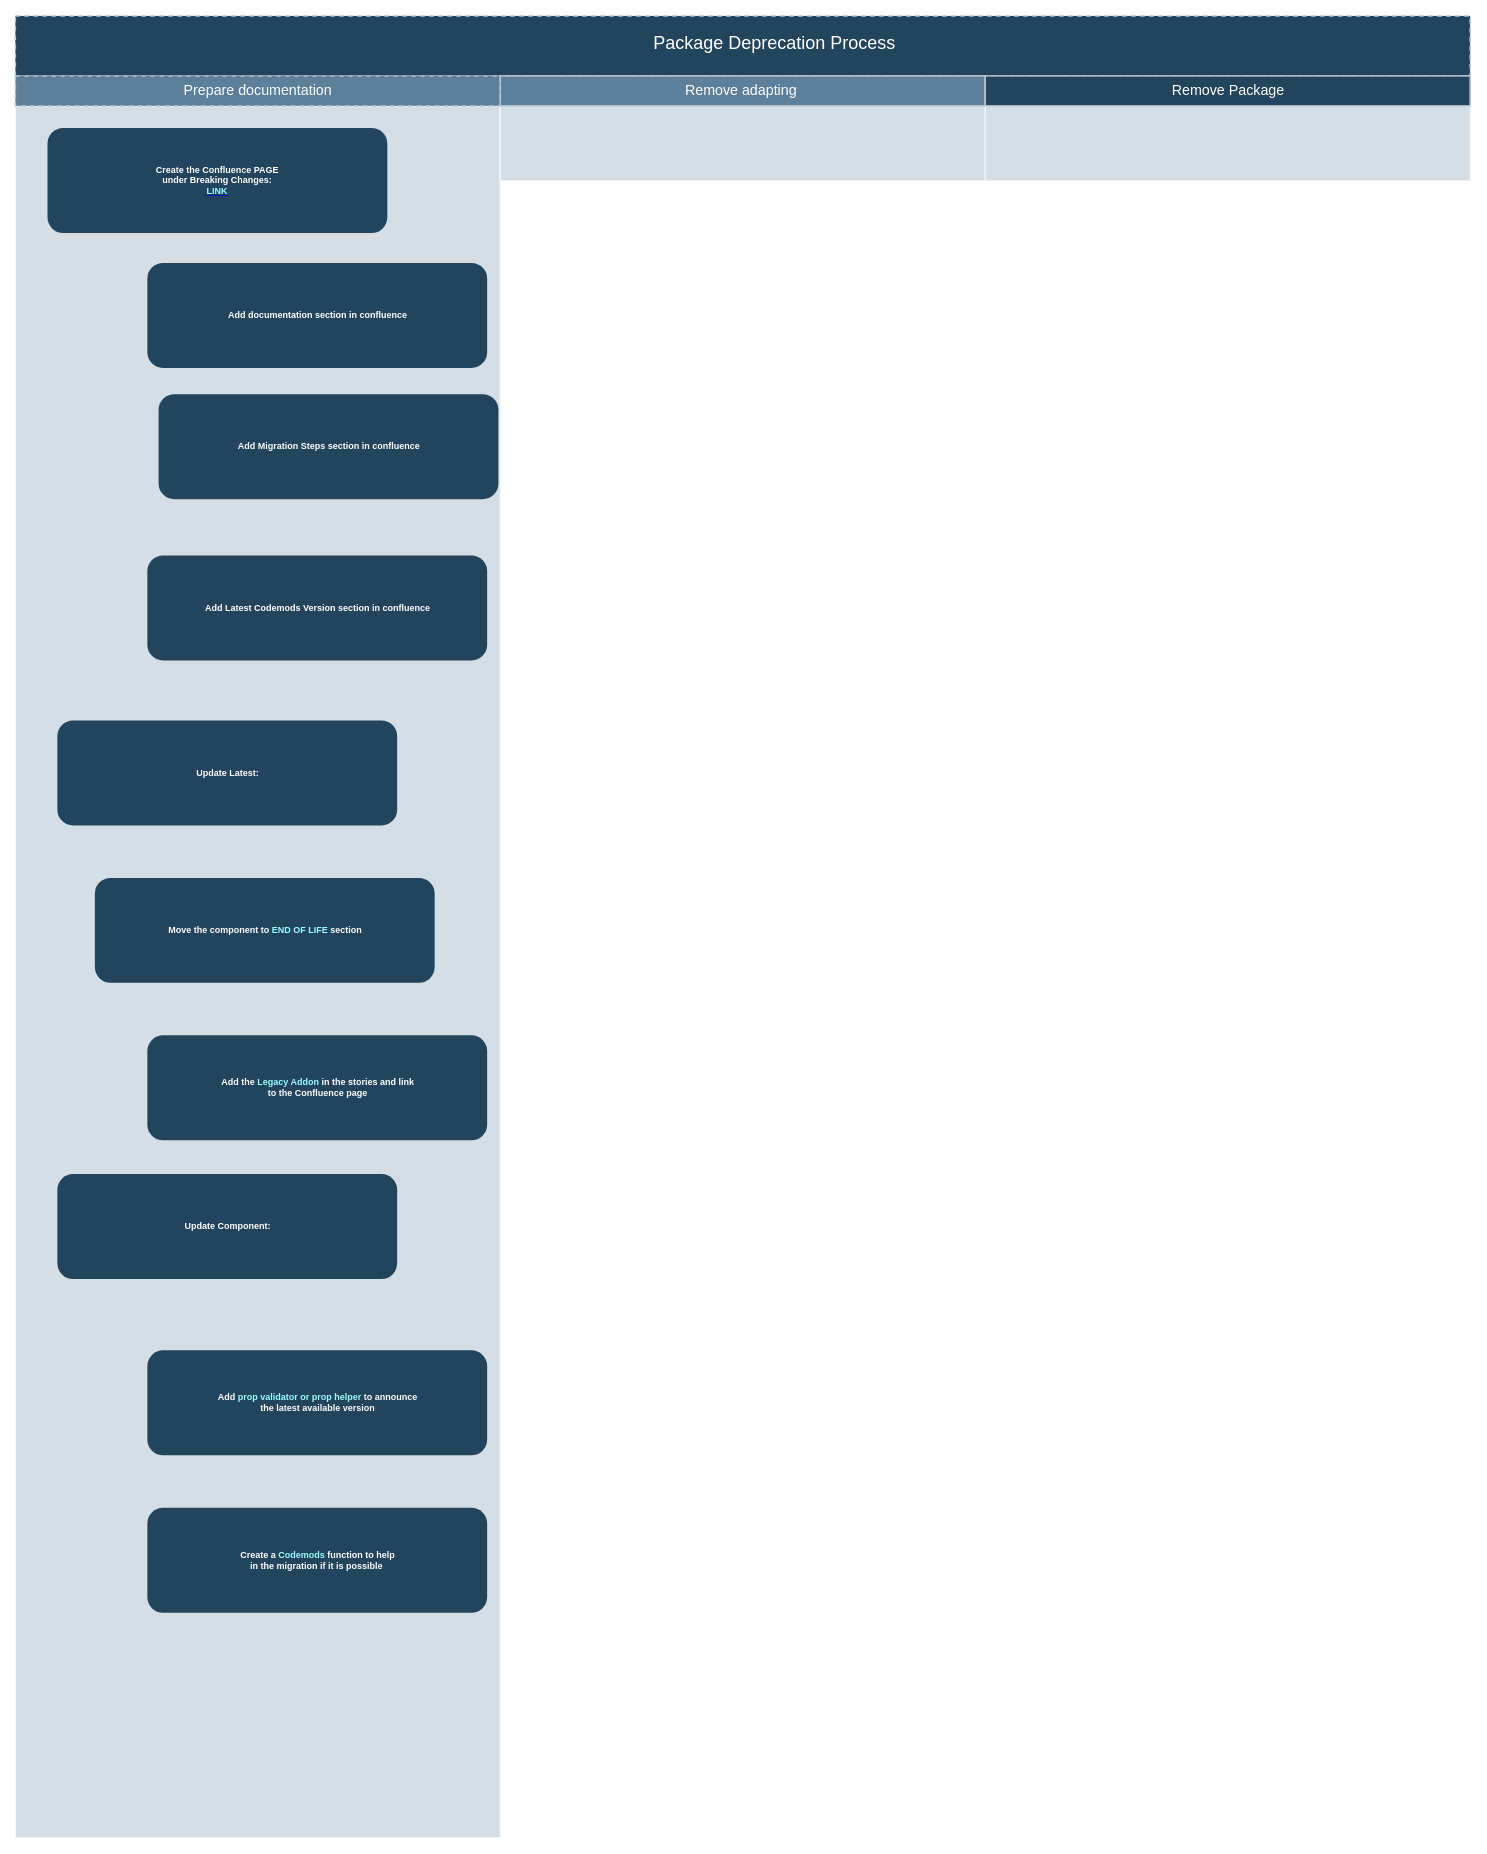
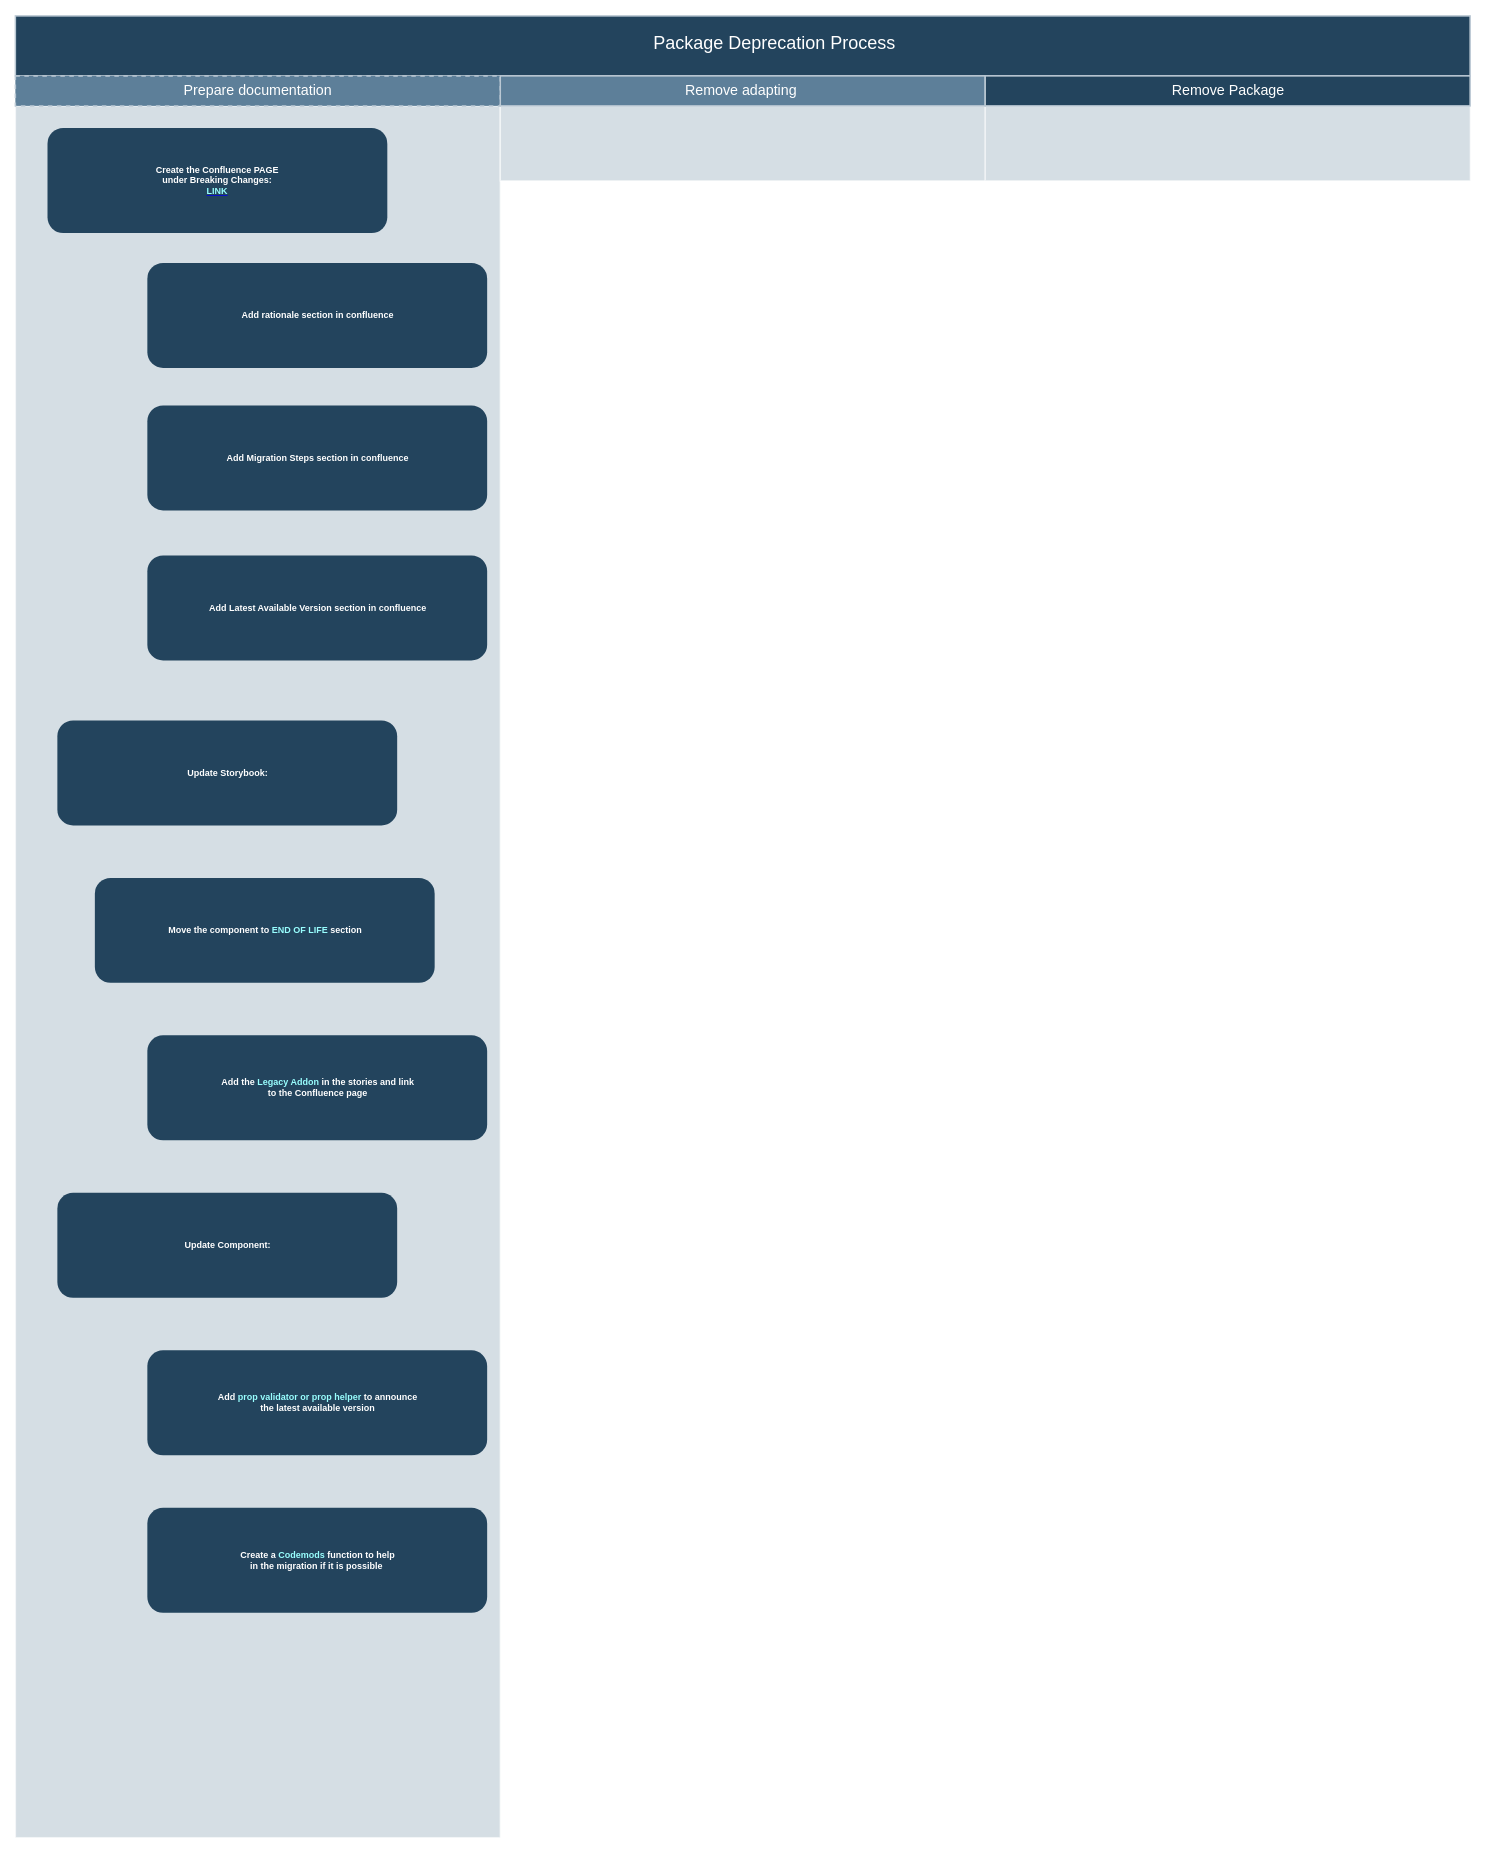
  <mxCell id="0" />
  <mxCell id="1" parent="0" />
- <mxCell id="2" value="Package Deprecation Process" style="strokeColor=#BAC8D3;fillColor=#23445D;fontSize=24;strokeWidth=2;fontFamily=Helvetica;html=1;fontColor=#FFFFFF;fontStyle=0;spacingBottom=8;spacingRight=0;spacingLeft=83;dashed=1;" vertex="1" parent="1"><mxGeometry x="20" y="20.5" width="1940" height="80" as="geometry" /></mxCell>
+ <mxCell id="2" value="Package Deprecation Process" style="strokeColor=#BAC8D3;fillColor=#23445D;fontSize=24;strokeWidth=2;fontFamily=Helvetica;html=1;fontColor=#FFFFFF;fontStyle=0;spacingBottom=8;spacingRight=0;spacingLeft=83;" vertex="1" parent="1"><mxGeometry x="20" y="20.5" width="1940" height="80" as="geometry" /></mxCell>
  <mxCell id="3" value="" style="strokeColor=#FFFFFF;fillColor=#BAC8D3;fontSize=18;strokeWidth=2;fontFamily=Helvetica;html=1;opacity=60;" vertex="1" parent="1"><mxGeometry x="20" y="140.5" width="646.67" height="2309.5" as="geometry" /></mxCell>
  <mxCell id="4" value="" style="strokeColor=#FFFFFF;fillColor=#BAC8D3;fontSize=18;strokeWidth=2;fontFamily=Helvetica;html=1;opacity=60;" vertex="1" parent="1"><mxGeometry x="666.667" y="140.5" width="647" height="100" as="geometry" /></mxCell>
  <mxCell id="5" value="" style="strokeColor=#FFFFFF;fillColor=#BAC8D3;fontSize=18;strokeWidth=2;fontFamily=Helvetica;html=1;opacity=60;" vertex="1" parent="1"><mxGeometry x="1313.333" y="140.5" width="647" height="100" as="geometry" /></mxCell>
  <mxCell id="6" value="" style="group" vertex="1" connectable="0" parent="1"><mxGeometry x="20" y="100.5" width="646.667" height="40" as="geometry" /></mxCell>
  <mxCell id="7" value="Prepare documentation" style="strokeColor=#BAC8D3;fillColor=#5d7f99;fontSize=19;strokeWidth=2;fontFamily=Helvetica;html=1;labelBackgroundColor=none;fontColor=#FFFFFF;dashed=1;" vertex="1" parent="6"><mxGeometry width="646.666" height="40" as="geometry" /></mxCell>
  <mxCell id="8" value="Remove adapting&amp;nbsp;" style="strokeColor=#BAC8D3;fillColor=#5d7f99;fontSize=19;strokeWidth=2;fontFamily=Helvetica;html=1;labelBackgroundColor=none;fontColor=#FFFFFF;" vertex="1" parent="6"><mxGeometry x="646.666" width="646.666" height="40" as="geometry" /></mxCell>
  <mxCell id="9" value="Remove Package" style="strokeColor=#BAC8D3;fillColor=#23445d;fontSize=19;strokeWidth=2;fontFamily=Helvetica;html=1;labelBackgroundColor=none;fontColor=#FFFFFF;" vertex="1" parent="6"><mxGeometry x="1293.331" width="646.667" height="40" as="geometry" /></mxCell>
  <mxCell id="10" value="&lt;b&gt;&lt;font color=&quot;#ffffff&quot;&gt;Create the Confluence PAGE &lt;br&gt;under Breaking Changes: &lt;/font&gt;&lt;br&gt;&lt;a href=&quot;https://confluence.elliemae.io/display/FEAE/Breaking+changes+-+Migration+steps+and+rationale?src=contextnavpagetreemode&quot;&gt;&lt;font color=&quot;#99ffff&quot;&gt;LINK&lt;/font&gt;&lt;/a&gt;&lt;br&gt;&lt;/b&gt;" style="rounded=1;fillColor=#23445D;strokeColor=none;strokeWidth=2;fontFamily=Helvetica;html=1;gradientColor=none;" vertex="1" parent="1"><mxGeometry x="62.85" y="170" width="453.15" height="140" as="geometry" /></mxCell>
- <mxCell id="11" value="&lt;b&gt;&lt;font color=&quot;#ffffff&quot;&gt;Add documentation section in confluence&lt;/font&gt;&lt;br&gt;&lt;/b&gt;" style="rounded=1;fillColor=#23445D;strokeColor=none;strokeWidth=2;fontFamily=Helvetica;html=1;gradientColor=none;" vertex="1" parent="1"><mxGeometry x="196" y="350" width="453.15" height="140" as="geometry" /></mxCell>
- <mxCell id="12" value="&lt;b&gt;&lt;font color=&quot;#ffffff&quot;&gt;Add Migration Steps section in confluence&lt;/font&gt;&lt;br&gt;&lt;/b&gt;" style="rounded=1;fillColor=#23445D;strokeColor=none;strokeWidth=2;fontFamily=Helvetica;html=1;gradientColor=none;" vertex="1" parent="1"><mxGeometry x="211" y="525" width="453.15" height="140" as="geometry" /></mxCell>
- <mxCell id="13" value="&lt;b&gt;&lt;font color=&quot;#ffffff&quot;&gt;Add Latest Codemods Version section in confluence&lt;/font&gt;&lt;br&gt;&lt;/b&gt;" style="rounded=1;fillColor=#23445D;strokeColor=none;strokeWidth=2;fontFamily=Helvetica;html=1;gradientColor=none;" vertex="1" parent="1"><mxGeometry x="196" y="740" width="453.15" height="140" as="geometry" /></mxCell>
- <mxCell id="14" value="&lt;b&gt;&lt;font color=&quot;#ffffff&quot;&gt;Update Latest:&lt;/font&gt;&lt;br&gt;&lt;/b&gt;" style="rounded=1;fillColor=#23445D;strokeColor=none;strokeWidth=2;fontFamily=Helvetica;html=1;gradientColor=none;" vertex="1" parent="1"><mxGeometry x="76" y="960" width="453.15" height="140" as="geometry" /></mxCell>
+ <mxCell id="11" value="&lt;b&gt;&lt;font color=&quot;#ffffff&quot;&gt;Add rationale section in confluence&lt;/font&gt;&lt;br&gt;&lt;/b&gt;" style="rounded=1;fillColor=#23445D;strokeColor=none;strokeWidth=2;fontFamily=Helvetica;html=1;gradientColor=none;" vertex="1" parent="1"><mxGeometry x="196" y="350" width="453.15" height="140" as="geometry" /></mxCell>
+ <mxCell id="12" value="&lt;b&gt;&lt;font color=&quot;#ffffff&quot;&gt;Add Migration Steps section in confluence&lt;/font&gt;&lt;br&gt;&lt;/b&gt;" style="rounded=1;fillColor=#23445D;strokeColor=none;strokeWidth=2;fontFamily=Helvetica;html=1;gradientColor=none;" vertex="1" parent="1"><mxGeometry x="196" y="540" width="453.15" height="140" as="geometry" /></mxCell>
+ <mxCell id="13" value="&lt;b&gt;&lt;font color=&quot;#ffffff&quot;&gt;Add Latest Available Version section in confluence&lt;/font&gt;&lt;br&gt;&lt;/b&gt;" style="rounded=1;fillColor=#23445D;strokeColor=none;strokeWidth=2;fontFamily=Helvetica;html=1;gradientColor=none;" vertex="1" parent="1"><mxGeometry x="196" y="740" width="453.15" height="140" as="geometry" /></mxCell>
+ <mxCell id="14" value="&lt;b&gt;&lt;font color=&quot;#ffffff&quot;&gt;Update Storybook:&lt;/font&gt;&lt;br&gt;&lt;/b&gt;" style="rounded=1;fillColor=#23445D;strokeColor=none;strokeWidth=2;fontFamily=Helvetica;html=1;gradientColor=none;" vertex="1" parent="1"><mxGeometry x="76" y="960" width="453.15" height="140" as="geometry" /></mxCell>
  <mxCell id="15" value="&lt;b&gt;&lt;font color=&quot;#ffffff&quot;&gt;Move the component to &lt;/font&gt;&lt;font color=&quot;#99ffff&quot;&gt;END OF LIFE&lt;/font&gt;&lt;font color=&quot;#ffffff&quot;&gt; section&lt;/font&gt;&lt;br&gt;&lt;/b&gt;" style="rounded=1;fillColor=#23445D;strokeColor=none;strokeWidth=2;fontFamily=Helvetica;html=1;gradientColor=none;" vertex="1" parent="1"><mxGeometry x="126" y="1170" width="453.15" height="140" as="geometry" /></mxCell>
  <mxCell id="16" value="&lt;b&gt;&lt;font color=&quot;#ffffff&quot;&gt;Add the &lt;/font&gt;&lt;font color=&quot;#99ffff&quot;&gt;Legacy Addon&lt;/font&gt;&lt;font color=&quot;#ffffff&quot;&gt; in the stories and link &lt;br&gt;to the Confluence page&lt;/font&gt;&lt;br&gt;&lt;/b&gt;" style="rounded=1;fillColor=#23445D;strokeColor=none;strokeWidth=2;fontFamily=Helvetica;html=1;gradientColor=none;" vertex="1" parent="1"><mxGeometry x="196" y="1380" width="453.15" height="140" as="geometry" /></mxCell>
- <mxCell id="17" value="&lt;b&gt;&lt;font color=&quot;#ffffff&quot;&gt;Update Component:&lt;/font&gt;&lt;br&gt;&lt;/b&gt;" style="rounded=1;fillColor=#23445D;strokeColor=none;strokeWidth=2;fontFamily=Helvetica;html=1;gradientColor=none;" vertex="1" parent="1"><mxGeometry x="76" y="1565" width="453.15" height="140" as="geometry" /></mxCell>
+ <mxCell id="17" value="&lt;b&gt;&lt;font color=&quot;#ffffff&quot;&gt;Update Component:&lt;/font&gt;&lt;br&gt;&lt;/b&gt;" style="rounded=1;fillColor=#23445D;strokeColor=none;strokeWidth=2;fontFamily=Helvetica;html=1;gradientColor=none;" vertex="1" parent="1"><mxGeometry x="76" y="1590" width="453.15" height="140" as="geometry" /></mxCell>
  <mxCell id="18" value="&lt;b&gt;&lt;font color=&quot;#ffffff&quot;&gt;Add &lt;/font&gt;&lt;font color=&quot;#99ffff&quot;&gt;prop validator or prop helper&lt;/font&gt;&lt;font color=&quot;#ffffff&quot;&gt; to announce&lt;br&gt;the latest available version&lt;/font&gt;&lt;br&gt;&lt;/b&gt;" style="rounded=1;fillColor=#23445D;strokeColor=none;strokeWidth=2;fontFamily=Helvetica;html=1;gradientColor=none;" vertex="1" parent="1"><mxGeometry x="196" y="1800" width="453.15" height="140" as="geometry" /></mxCell>
  <mxCell id="19" value="&lt;b&gt;&lt;font color=&quot;#ffffff&quot;&gt;Create a &lt;/font&gt;&lt;font color=&quot;#99ffff&quot;&gt;Codemods&lt;/font&gt;&lt;font color=&quot;#ffffff&quot;&gt; function to help &lt;br&gt;in the migration if it is possible&amp;nbsp;&lt;/font&gt;&lt;br&gt;&lt;/b&gt;" style="rounded=1;fillColor=#23445D;strokeColor=none;strokeWidth=2;fontFamily=Helvetica;html=1;gradientColor=none;" vertex="1" parent="1"><mxGeometry x="196" y="2010" width="453.15" height="140" as="geometry" /></mxCell>
